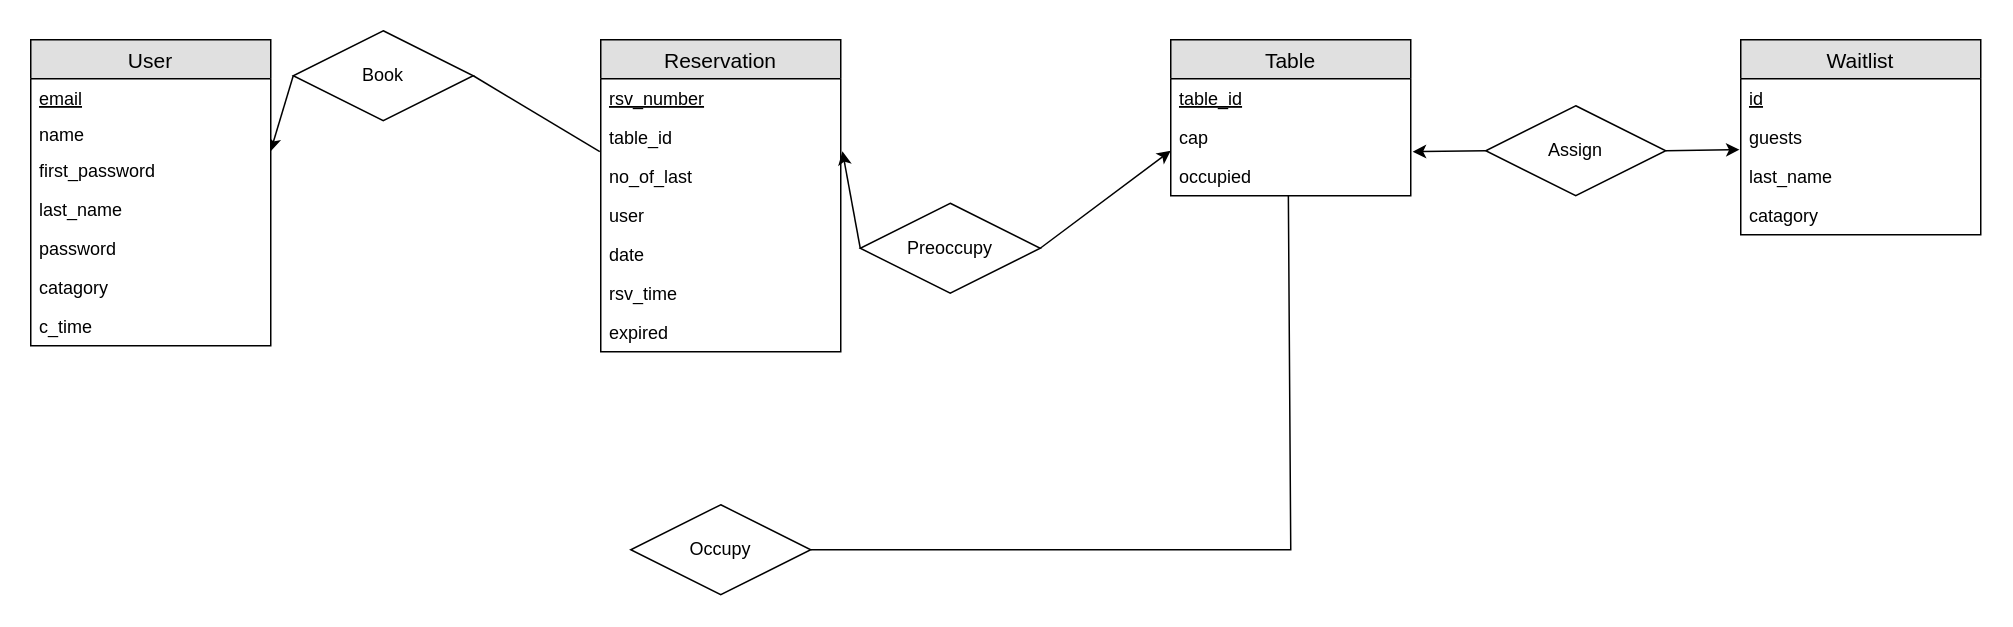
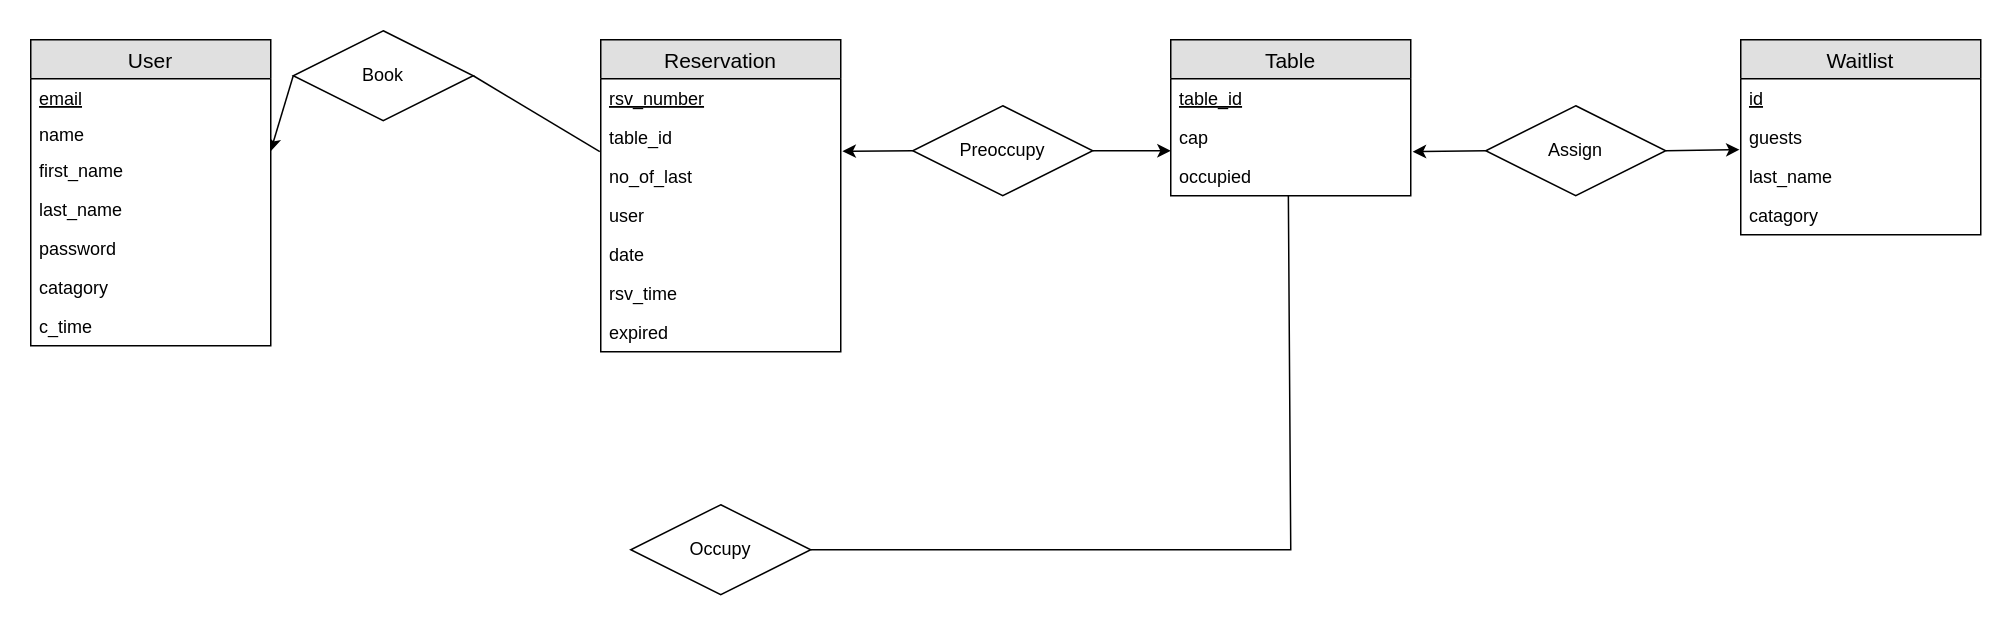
  <mxCell id="0" />
  <mxCell id="1" parent="0" />
  <mxCell id="2" value="Book" style="shape=rhombus;perimeter=rhombusPerimeter;whiteSpace=wrap;html=1;align=center;" vertex="1" parent="1"><mxGeometry x="195" y="20" width="120" height="60" as="geometry" /></mxCell>
  <mxCell id="3" value="" style="endArrow=classic;html=1;exitX=0;exitY=0.5;exitDx=0;exitDy=0;entryX=0.999;entryY=0.016;entryDx=0;entryDy=0;entryPerimeter=0;" edge="1" parent="1" source="2" target="12"><mxGeometry width="50" height="50" relative="1" as="geometry"><mxPoint x="360" y="226" as="sourcePoint" /><mxPoint x="180" y="86" as="targetPoint" /></mxGeometry></mxCell>
  <mxCell id="4" value="" style="endArrow=none;html=1;exitX=1;exitY=0.5;exitDx=0;exitDy=0;entryX=-0.004;entryY=-0.129;entryDx=0;entryDy=0;entryPerimeter=0;" edge="1" parent="1" source="2" target="20"><mxGeometry width="50" height="50" relative="1" as="geometry"><mxPoint x="360" y="226" as="sourcePoint" /><mxPoint x="399" y="101" as="targetPoint" /></mxGeometry></mxCell>
  <mxCell id="5" value="Assign" style="shape=rhombus;perimeter=rhombusPerimeter;whiteSpace=wrap;html=1;align=center;" vertex="1" parent="1"><mxGeometry x="990" y="70" width="120" height="60" as="geometry" /></mxCell>
- <mxCell id="6" value="Preoccupy" style="shape=rhombus;perimeter=rhombusPerimeter;whiteSpace=wrap;html=1;align=center;" vertex="1" parent="1"><mxGeometry x="573" y="135" width="120" height="60" as="geometry" /></mxCell>
+ <mxCell id="6" value="Preoccupy" style="shape=rhombus;perimeter=rhombusPerimeter;whiteSpace=wrap;html=1;align=center;" vertex="1" parent="1"><mxGeometry x="608" y="70" width="120" height="60" as="geometry" /></mxCell>
  <mxCell id="7" value="Occupy" style="shape=rhombus;perimeter=rhombusPerimeter;whiteSpace=wrap;html=1;align=center;" vertex="1" parent="1"><mxGeometry x="420" y="336" width="120" height="60" as="geometry" /></mxCell>
  <mxCell id="8" value="" style="endArrow=none;html=1;exitX=1;exitY=0.5;exitDx=0;exitDy=0;rounded=0;entryX=0.49;entryY=0.948;entryDx=0;entryDy=0;entryPerimeter=0;" edge="1" parent="1" source="7" target="28"><mxGeometry width="50" height="50" relative="1" as="geometry"><mxPoint x="490" y="289" as="sourcePoint" /><mxPoint x="864" y="135" as="targetPoint" /><Array as="points"><mxPoint x="860" y="366" /></Array></mxGeometry></mxCell>
  <mxCell id="9" value="User" style="swimlane;fontStyle=0;childLayout=stackLayout;horizontal=1;startSize=26;fillColor=#e0e0e0;horizontalStack=0;resizeParent=1;resizeParentMax=0;resizeLast=0;collapsible=1;marginBottom=0;swimlaneFillColor=#ffffff;align=center;fontSize=14;" parent="1" vertex="1"><mxGeometry x="20" y="26" width="160" height="204" as="geometry" /></mxCell>
  <mxCell id="10" value="email" style="text;strokeColor=none;fillColor=none;spacingLeft=4;spacingRight=4;overflow=hidden;rotatable=0;points=[[0,0.5],[1,0.5]];portConstraint=eastwest;fontSize=12;fontStyle=4" parent="9" vertex="1"><mxGeometry y="26" width="160" height="24" as="geometry" /></mxCell>
  <mxCell id="11" value="name" style="text;strokeColor=none;fillColor=none;spacingLeft=4;spacingRight=4;overflow=hidden;rotatable=0;points=[[0,0.5],[1,0.5]];portConstraint=eastwest;fontSize=12;fontStyle=0" parent="9" vertex="1"><mxGeometry y="50" width="160" height="24" as="geometry" /></mxCell>
- <mxCell id="12" value="first_password" style="text;strokeColor=none;fillColor=none;spacingLeft=4;spacingRight=4;overflow=hidden;rotatable=0;points=[[0,0.5],[1,0.5]];portConstraint=eastwest;fontSize=12;fontStyle=0" parent="9" vertex="1"><mxGeometry y="74" width="160" height="26" as="geometry" /></mxCell>
+ <mxCell id="12" value="first_name" style="text;strokeColor=none;fillColor=none;spacingLeft=4;spacingRight=4;overflow=hidden;rotatable=0;points=[[0,0.5],[1,0.5]];portConstraint=eastwest;fontSize=12;fontStyle=0" parent="9" vertex="1"><mxGeometry y="74" width="160" height="26" as="geometry" /></mxCell>
  <mxCell id="13" value="last_name" style="text;strokeColor=none;fillColor=none;spacingLeft=4;spacingRight=4;overflow=hidden;rotatable=0;points=[[0,0.5],[1,0.5]];portConstraint=eastwest;fontSize=12;" parent="9" vertex="1"><mxGeometry y="100" width="160" height="26" as="geometry" /></mxCell>
  <mxCell id="14" value="password" style="text;strokeColor=none;fillColor=none;spacingLeft=4;spacingRight=4;overflow=hidden;rotatable=0;points=[[0,0.5],[1,0.5]];portConstraint=eastwest;fontSize=12;" parent="9" vertex="1"><mxGeometry y="126" width="160" height="26" as="geometry" /></mxCell>
  <mxCell id="15" value="catagory" style="text;strokeColor=none;fillColor=none;spacingLeft=4;spacingRight=4;overflow=hidden;rotatable=0;points=[[0,0.5],[1,0.5]];portConstraint=eastwest;fontSize=12;" parent="9" vertex="1"><mxGeometry y="152" width="160" height="26" as="geometry" /></mxCell>
  <mxCell id="16" value="c_time" style="text;strokeColor=none;fillColor=none;spacingLeft=4;spacingRight=4;overflow=hidden;rotatable=0;points=[[0,0.5],[1,0.5]];portConstraint=eastwest;fontSize=12;" parent="9" vertex="1"><mxGeometry y="178" width="160" height="26" as="geometry" /></mxCell>
  <mxCell id="17" value="Reservation" style="swimlane;fontStyle=0;childLayout=stackLayout;horizontal=1;startSize=26;fillColor=#e0e0e0;horizontalStack=0;resizeParent=1;resizeParentMax=0;resizeLast=0;collapsible=1;marginBottom=0;swimlaneFillColor=#ffffff;align=center;fontSize=14;" vertex="1" parent="1"><mxGeometry x="400" y="26" width="160" height="208" as="geometry" /></mxCell>
  <mxCell id="18" value="rsv_number" style="text;strokeColor=none;fillColor=none;spacingLeft=4;spacingRight=4;overflow=hidden;rotatable=0;points=[[0,0.5],[1,0.5]];portConstraint=eastwest;fontSize=12;fontStyle=4" vertex="1" parent="17"><mxGeometry y="26" width="160" height="26" as="geometry" /></mxCell>
  <mxCell id="19" value="table_id" style="text;strokeColor=none;fillColor=none;spacingLeft=4;spacingRight=4;overflow=hidden;rotatable=0;points=[[0,0.5],[1,0.5]];portConstraint=eastwest;fontSize=12;fontStyle=0" vertex="1" parent="17"><mxGeometry y="52" width="160" height="26" as="geometry" /></mxCell>
  <mxCell id="20" value="no_of_last&#10;" style="text;strokeColor=none;fillColor=none;spacingLeft=4;spacingRight=4;overflow=hidden;rotatable=0;points=[[0,0.5],[1,0.5]];portConstraint=eastwest;fontSize=12;" vertex="1" parent="17"><mxGeometry y="78" width="160" height="26" as="geometry" /></mxCell>
  <mxCell id="21" value="user" style="text;strokeColor=none;fillColor=none;spacingLeft=4;spacingRight=4;overflow=hidden;rotatable=0;points=[[0,0.5],[1,0.5]];portConstraint=eastwest;fontSize=12;" vertex="1" parent="17"><mxGeometry y="104" width="160" height="26" as="geometry" /></mxCell>
  <mxCell id="22" value="date" style="text;strokeColor=none;fillColor=none;spacingLeft=4;spacingRight=4;overflow=hidden;rotatable=0;points=[[0,0.5],[1,0.5]];portConstraint=eastwest;fontSize=12;" vertex="1" parent="17"><mxGeometry y="130" width="160" height="26" as="geometry" /></mxCell>
  <mxCell id="23" value="rsv_time" style="text;strokeColor=none;fillColor=none;spacingLeft=4;spacingRight=4;overflow=hidden;rotatable=0;points=[[0,0.5],[1,0.5]];portConstraint=eastwest;fontSize=12;" vertex="1" parent="17"><mxGeometry y="156" width="160" height="26" as="geometry" /></mxCell>
  <mxCell id="24" value="expired" style="text;strokeColor=none;fillColor=none;spacingLeft=4;spacingRight=4;overflow=hidden;rotatable=0;points=[[0,0.5],[1,0.5]];portConstraint=eastwest;fontSize=12;" vertex="1" parent="17"><mxGeometry y="182" width="160" height="26" as="geometry" /></mxCell>
  <mxCell id="25" value="Table" style="swimlane;fontStyle=0;childLayout=stackLayout;horizontal=1;startSize=26;fillColor=#e0e0e0;horizontalStack=0;resizeParent=1;resizeParentMax=0;resizeLast=0;collapsible=1;marginBottom=0;swimlaneFillColor=#ffffff;align=center;fontSize=14;" vertex="1" parent="1"><mxGeometry x="780" y="26" width="160" height="104" as="geometry" /></mxCell>
  <mxCell id="26" value="table_id" style="text;strokeColor=none;fillColor=none;spacingLeft=4;spacingRight=4;overflow=hidden;rotatable=0;points=[[0,0.5],[1,0.5]];portConstraint=eastwest;fontSize=12;fontStyle=4" vertex="1" parent="25"><mxGeometry y="26" width="160" height="26" as="geometry" /></mxCell>
  <mxCell id="27" value="cap" style="text;strokeColor=none;fillColor=none;spacingLeft=4;spacingRight=4;overflow=hidden;rotatable=0;points=[[0,0.5],[1,0.5]];portConstraint=eastwest;fontSize=12;fontStyle=0" vertex="1" parent="25"><mxGeometry y="52" width="160" height="26" as="geometry" /></mxCell>
  <mxCell id="28" value="occupied" style="text;strokeColor=none;fillColor=none;spacingLeft=4;spacingRight=4;overflow=hidden;rotatable=0;points=[[0,0.5],[1,0.5]];portConstraint=eastwest;fontSize=12;" vertex="1" parent="25"><mxGeometry y="78" width="160" height="26" as="geometry" /></mxCell>
  <mxCell id="29" value="Waitlist" style="swimlane;fontStyle=0;childLayout=stackLayout;horizontal=1;startSize=26;fillColor=#e0e0e0;horizontalStack=0;resizeParent=1;resizeParentMax=0;resizeLast=0;collapsible=1;marginBottom=0;swimlaneFillColor=#ffffff;align=center;fontSize=14;" vertex="1" parent="1"><mxGeometry x="1160" y="26" width="160" height="130" as="geometry" /></mxCell>
  <mxCell id="30" value="id" style="text;strokeColor=none;fillColor=none;spacingLeft=4;spacingRight=4;overflow=hidden;rotatable=0;points=[[0,0.5],[1,0.5]];portConstraint=eastwest;fontSize=12;fontStyle=4" vertex="1" parent="29"><mxGeometry y="26" width="160" height="26" as="geometry" /></mxCell>
  <mxCell id="31" value="guests" style="text;strokeColor=none;fillColor=none;spacingLeft=4;spacingRight=4;overflow=hidden;rotatable=0;points=[[0,0.5],[1,0.5]];portConstraint=eastwest;fontSize=12;fontStyle=0" vertex="1" parent="29"><mxGeometry y="52" width="160" height="26" as="geometry" /></mxCell>
  <mxCell id="32" value="last_name" style="text;strokeColor=none;fillColor=none;spacingLeft=4;spacingRight=4;overflow=hidden;rotatable=0;points=[[0,0.5],[1,0.5]];portConstraint=eastwest;fontSize=12;" vertex="1" parent="29"><mxGeometry y="78" width="160" height="26" as="geometry" /></mxCell>
  <mxCell id="33" value="catagory" style="text;strokeColor=none;fillColor=none;spacingLeft=4;spacingRight=4;overflow=hidden;rotatable=0;points=[[0,0.5],[1,0.5]];portConstraint=eastwest;fontSize=12;" vertex="1" parent="29"><mxGeometry y="104" width="160" height="26" as="geometry" /></mxCell>
  <mxCell id="34" value="" style="endArrow=classic;html=1;exitX=0;exitY=0.5;exitDx=0;exitDy=0;entryX=1.007;entryY=0.86;entryDx=0;entryDy=0;entryPerimeter=0;" edge="1" parent="1" source="6" target="19"><mxGeometry width="50" height="50" relative="1" as="geometry"><mxPoint x="600" y="66" as="sourcePoint" /><mxPoint x="680" y="46" as="targetPoint" /></mxGeometry></mxCell>
  <mxCell id="35" value="" style="endArrow=classic;html=1;exitX=1;exitY=0.5;exitDx=0;exitDy=0;" edge="1" parent="1" source="6"><mxGeometry width="50" height="50" relative="1" as="geometry"><mxPoint x="570" y="86" as="sourcePoint" /><mxPoint x="780" y="100" as="targetPoint" /></mxGeometry></mxCell>
  <mxCell id="36" value="" style="endArrow=classic;html=1;exitX=0;exitY=0.5;exitDx=0;exitDy=0;entryX=1.008;entryY=0.87;entryDx=0;entryDy=0;entryPerimeter=0;" edge="1" parent="1" source="5" target="27"><mxGeometry width="50" height="50" relative="1" as="geometry"><mxPoint x="550" y="26" as="sourcePoint" /><mxPoint x="970" y="16" as="targetPoint" /></mxGeometry></mxCell>
  <mxCell id="37" value="" style="endArrow=classic;html=1;exitX=1;exitY=0.5;exitDx=0;exitDy=0;entryX=-0.005;entryY=0.818;entryDx=0;entryDy=0;entryPerimeter=0;" edge="1" parent="1" source="5" target="31"><mxGeometry width="50" height="50" relative="1" as="geometry"><mxPoint x="1020" y="36" as="sourcePoint" /><mxPoint x="1157" y="100" as="targetPoint" /></mxGeometry></mxCell>
